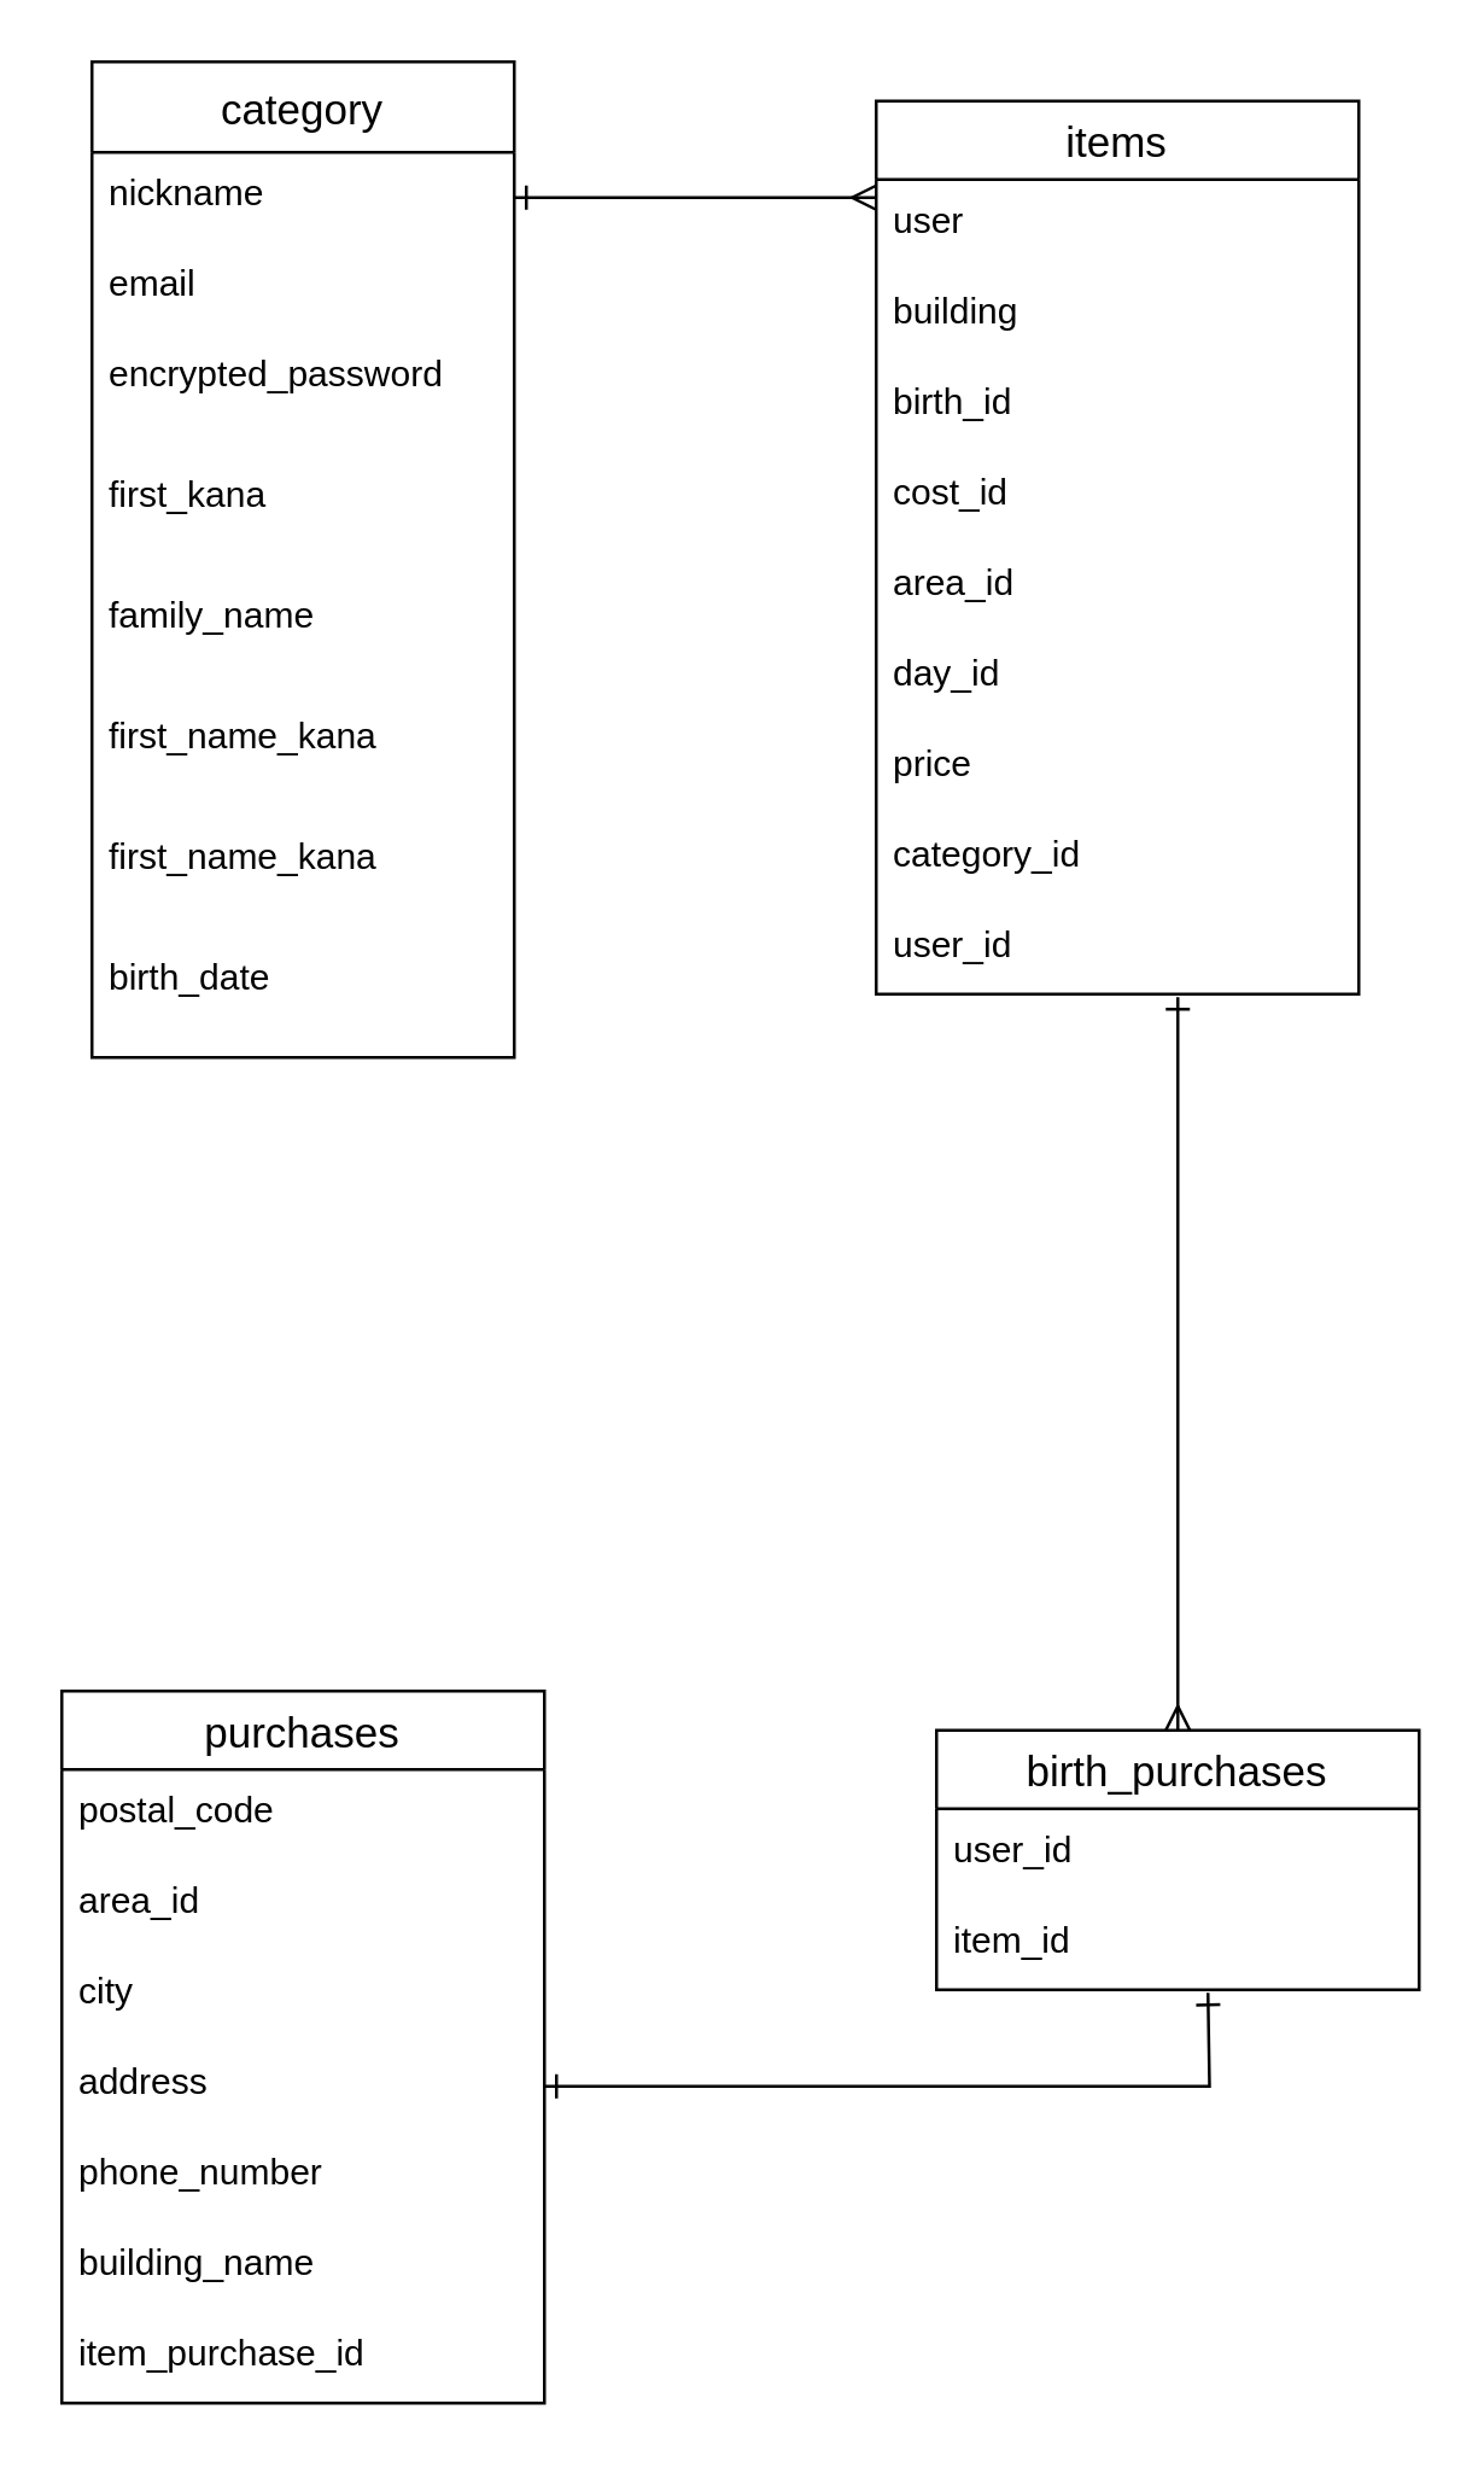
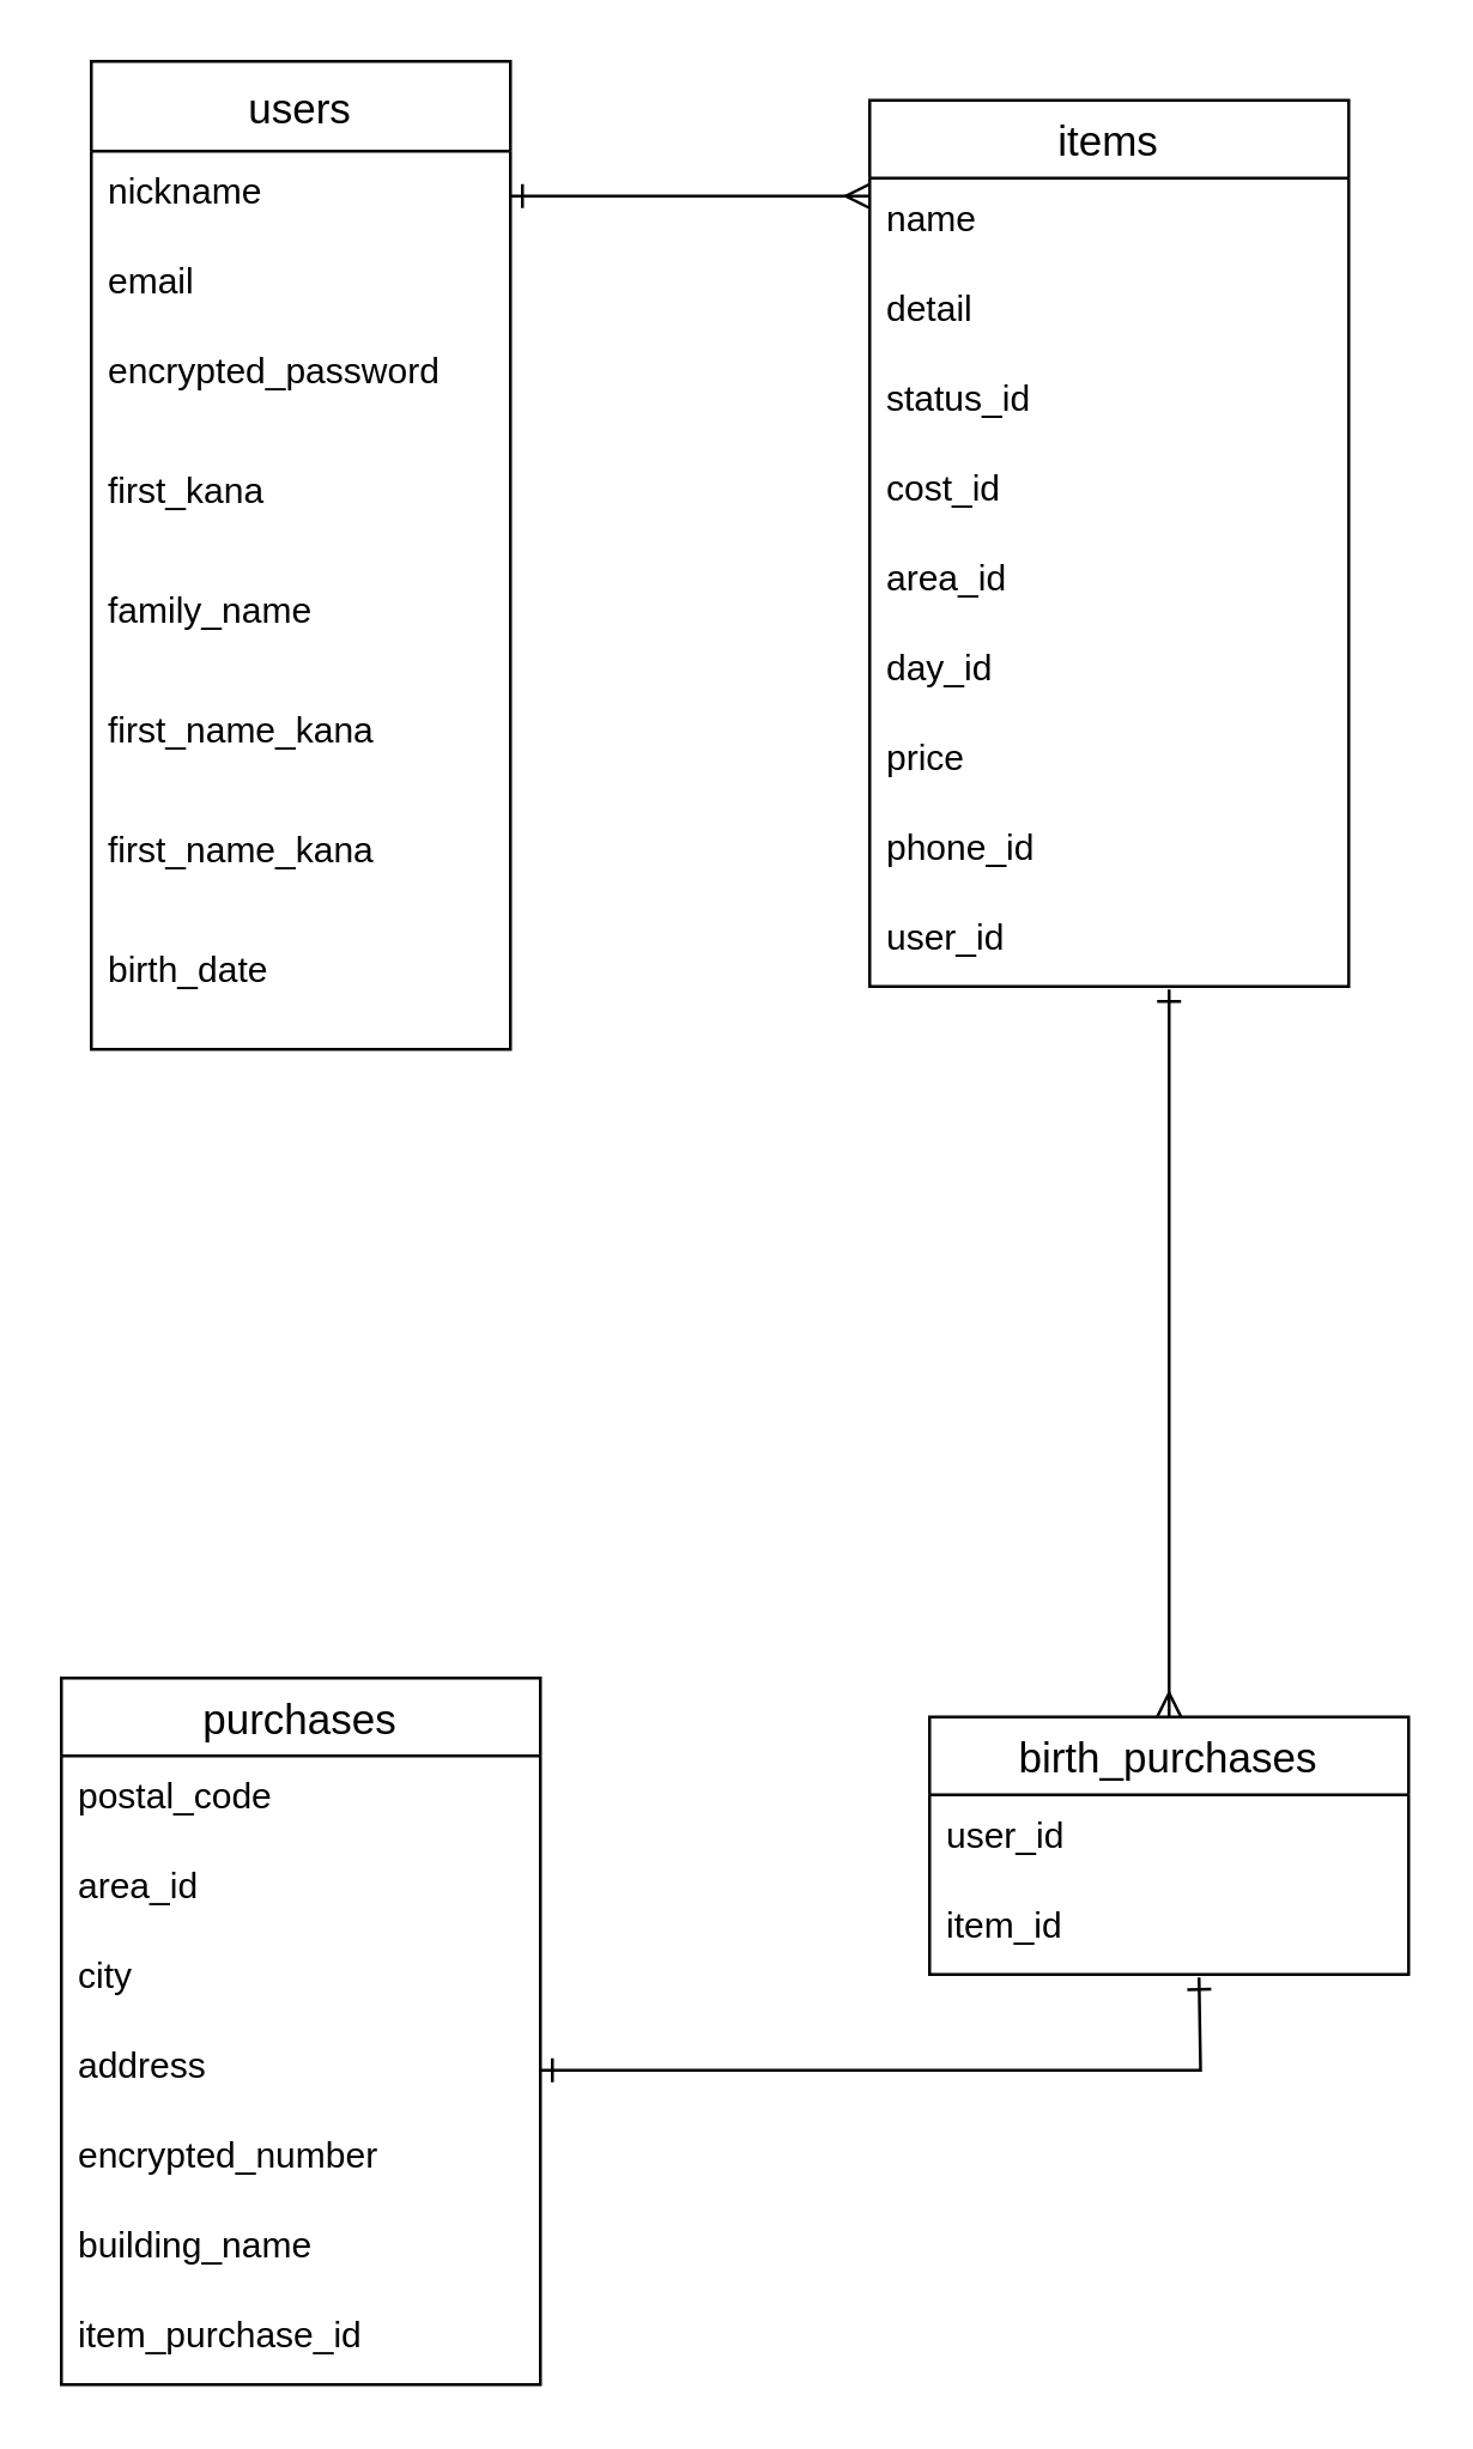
  <mxCell id="0" />
  <mxCell id="1" parent="0" />
  <mxCell id="2" style="rounded=0;orthogonalLoop=1;jettySize=auto;html=1;exitX=1;exitY=0.5;exitDx=0;exitDy=0;startArrow=ERone;startFill=0;endArrow=ERmany;endFill=0;" parent="1" source="4" edge="1"><mxGeometry relative="1" as="geometry"><mxPoint x="290" y="65" as="targetPoint" /></mxGeometry></mxCell>
- <mxCell id="3" value="category" style="swimlane;fontStyle=0;childLayout=stackLayout;horizontal=1;startSize=30;horizontalStack=0;resizeParent=1;resizeParentMax=0;resizeLast=0;collapsible=1;marginBottom=0;align=center;fontSize=14;" parent="1" vertex="1"><mxGeometry x="30" y="20" width="140" height="330" as="geometry"><mxRectangle x="100" y="40" width="50" height="26" as="alternateBounds" /></mxGeometry></mxCell>
+ <mxCell id="3" value="users" style="swimlane;fontStyle=0;childLayout=stackLayout;horizontal=1;startSize=30;horizontalStack=0;resizeParent=1;resizeParentMax=0;resizeLast=0;collapsible=1;marginBottom=0;align=center;fontSize=14;" parent="1" vertex="1"><mxGeometry x="30" y="20" width="140" height="330" as="geometry"><mxRectangle x="100" y="40" width="50" height="26" as="alternateBounds" /></mxGeometry></mxCell>
  <mxCell id="4" value="nickname" style="text;strokeColor=none;fillColor=none;spacingLeft=4;spacingRight=4;overflow=hidden;rotatable=0;points=[[0,0.5],[1,0.5]];portConstraint=eastwest;fontSize=12;" parent="3" vertex="1"><mxGeometry y="30" width="140" height="30" as="geometry" /></mxCell>
  <mxCell id="5" value="email" style="text;strokeColor=none;fillColor=none;spacingLeft=4;spacingRight=4;overflow=hidden;rotatable=0;points=[[0,0.5],[1,0.5]];portConstraint=eastwest;fontSize=12;" parent="3" vertex="1"><mxGeometry y="60" width="140" height="30" as="geometry" /></mxCell>
  <mxCell id="6" value="encrypted_password" style="text;strokeColor=none;fillColor=none;spacingLeft=4;spacingRight=4;overflow=hidden;rotatable=0;points=[[0,0.5],[1,0.5]];portConstraint=eastwest;fontSize=12;" parent="3" vertex="1"><mxGeometry y="90" width="140" height="40" as="geometry" /></mxCell>
  <mxCell id="7" value="first_kana" style="text;strokeColor=none;fillColor=none;spacingLeft=4;spacingRight=4;overflow=hidden;rotatable=0;points=[[0,0.5],[1,0.5]];portConstraint=eastwest;fontSize=12;" parent="3" vertex="1"><mxGeometry y="130" width="140" height="40" as="geometry" /></mxCell>
  <mxCell id="8" value="family_name" style="text;strokeColor=none;fillColor=none;spacingLeft=4;spacingRight=4;overflow=hidden;rotatable=0;points=[[0,0.5],[1,0.5]];portConstraint=eastwest;fontSize=12;" parent="3" vertex="1"><mxGeometry y="170" width="140" height="40" as="geometry" /></mxCell>
  <mxCell id="9" value="first_name_kana" style="text;strokeColor=none;fillColor=none;spacingLeft=4;spacingRight=4;overflow=hidden;rotatable=0;points=[[0,0.5],[1,0.5]];portConstraint=eastwest;fontSize=12;" parent="3" vertex="1"><mxGeometry y="210" width="140" height="40" as="geometry" /></mxCell>
  <mxCell id="10" value="first_name_kana" style="text;strokeColor=none;fillColor=none;spacingLeft=4;spacingRight=4;overflow=hidden;rotatable=0;points=[[0,0.5],[1,0.5]];portConstraint=eastwest;fontSize=12;" parent="3" vertex="1"><mxGeometry y="250" width="140" height="40" as="geometry" /></mxCell>
  <mxCell id="11" value="birth_date" style="text;strokeColor=none;fillColor=none;spacingLeft=4;spacingRight=4;overflow=hidden;rotatable=0;points=[[0,0.5],[1,0.5]];portConstraint=eastwest;fontSize=12;" parent="3" vertex="1"><mxGeometry y="290" width="140" height="40" as="geometry" /></mxCell>
  <mxCell id="12" value="purchases" style="swimlane;fontStyle=0;childLayout=stackLayout;horizontal=1;startSize=26;horizontalStack=0;resizeParent=1;resizeParentMax=0;resizeLast=0;collapsible=1;marginBottom=0;align=center;fontSize=14;" parent="1" vertex="1"><mxGeometry x="20" y="560" width="160" height="236" as="geometry" /></mxCell>
  <mxCell id="13" value="postal_code" style="text;strokeColor=none;fillColor=none;spacingLeft=4;spacingRight=4;overflow=hidden;rotatable=0;points=[[0,0.5],[1,0.5]];portConstraint=eastwest;fontSize=12;" parent="12" vertex="1"><mxGeometry y="26" width="160" height="30" as="geometry" /></mxCell>
  <mxCell id="14" value="area_id" style="text;strokeColor=none;fillColor=none;spacingLeft=4;spacingRight=4;overflow=hidden;rotatable=0;points=[[0,0.5],[1,0.5]];portConstraint=eastwest;fontSize=12;" parent="12" vertex="1"><mxGeometry y="56" width="160" height="30" as="geometry" /></mxCell>
  <mxCell id="15" value="city" style="text;strokeColor=none;fillColor=none;spacingLeft=4;spacingRight=4;overflow=hidden;rotatable=0;points=[[0,0.5],[1,0.5]];portConstraint=eastwest;fontSize=12;" parent="12" vertex="1"><mxGeometry y="86" width="160" height="30" as="geometry" /></mxCell>
  <mxCell id="16" value="address" style="text;strokeColor=none;fillColor=none;spacingLeft=4;spacingRight=4;overflow=hidden;rotatable=0;points=[[0,0.5],[1,0.5]];portConstraint=eastwest;fontSize=12;" parent="12" vertex="1"><mxGeometry y="116" width="160" height="30" as="geometry" /></mxCell>
- <mxCell id="17" value="phone_number" style="text;strokeColor=none;fillColor=none;spacingLeft=4;spacingRight=4;overflow=hidden;rotatable=0;points=[[0,0.5],[1,0.5]];portConstraint=eastwest;fontSize=12;" parent="12" vertex="1"><mxGeometry y="146" width="160" height="30" as="geometry" /></mxCell>
+ <mxCell id="17" value="encrypted_number" style="text;strokeColor=none;fillColor=none;spacingLeft=4;spacingRight=4;overflow=hidden;rotatable=0;points=[[0,0.5],[1,0.5]];portConstraint=eastwest;fontSize=12;" parent="12" vertex="1"><mxGeometry y="146" width="160" height="30" as="geometry" /></mxCell>
  <mxCell id="18" value="building_name" style="text;strokeColor=none;fillColor=none;spacingLeft=4;spacingRight=4;overflow=hidden;rotatable=0;points=[[0,0.5],[1,0.5]];portConstraint=eastwest;fontSize=12;" parent="12" vertex="1"><mxGeometry y="176" width="160" height="30" as="geometry" /></mxCell>
  <mxCell id="19" value="item_purchase_id" style="text;strokeColor=none;fillColor=none;spacingLeft=4;spacingRight=4;overflow=hidden;rotatable=0;points=[[0,0.5],[1,0.5]];portConstraint=eastwest;fontSize=12;" parent="12" vertex="1"><mxGeometry y="206" width="160" height="30" as="geometry" /></mxCell>
  <mxCell id="20" style="edgeStyle=orthogonalEdgeStyle;rounded=0;orthogonalLoop=1;jettySize=auto;html=1;exitX=0.5;exitY=0;exitDx=0;exitDy=0;startArrow=ERmany;startFill=0;endArrow=ERone;endFill=0;" parent="1" source="21" edge="1"><mxGeometry relative="1" as="geometry"><mxPoint x="390" y="330" as="targetPoint" /></mxGeometry></mxCell>
  <mxCell id="21" value="birth_purchases" style="swimlane;fontStyle=0;childLayout=stackLayout;horizontal=1;startSize=26;horizontalStack=0;resizeParent=1;resizeParentMax=0;resizeLast=0;collapsible=1;marginBottom=0;align=center;fontSize=14;" parent="1" vertex="1"><mxGeometry x="310" y="573" width="160" height="86" as="geometry" /></mxCell>
  <mxCell id="22" value="user_id" style="text;strokeColor=none;fillColor=none;spacingLeft=4;spacingRight=4;overflow=hidden;rotatable=0;points=[[0,0.5],[1,0.5]];portConstraint=eastwest;fontSize=12;" parent="21" vertex="1"><mxGeometry y="26" width="160" height="30" as="geometry" /></mxCell>
  <mxCell id="23" value="item_id" style="text;strokeColor=none;fillColor=none;spacingLeft=4;spacingRight=4;overflow=hidden;rotatable=0;points=[[0,0.5],[1,0.5]];portConstraint=eastwest;fontSize=12;" parent="21" vertex="1"><mxGeometry y="56" width="160" height="30" as="geometry" /></mxCell>
  <mxCell id="24" value="items" style="swimlane;fontStyle=0;childLayout=stackLayout;horizontal=1;startSize=26;horizontalStack=0;resizeParent=1;resizeParentMax=0;resizeLast=0;collapsible=1;marginBottom=0;align=center;fontSize=14;" parent="1" vertex="1"><mxGeometry x="290" y="33" width="160" height="296" as="geometry" /></mxCell>
- <mxCell id="25" value="user" style="text;strokeColor=none;fillColor=none;spacingLeft=4;spacingRight=4;overflow=hidden;rotatable=0;points=[[0,0.5],[1,0.5]];portConstraint=eastwest;fontSize=12;" parent="24" vertex="1"><mxGeometry y="26" width="160" height="30" as="geometry" /></mxCell>
- <mxCell id="26" value="building" style="text;strokeColor=none;fillColor=none;spacingLeft=4;spacingRight=4;overflow=hidden;rotatable=0;points=[[0,0.5],[1,0.5]];portConstraint=eastwest;fontSize=12;" parent="24" vertex="1"><mxGeometry y="56" width="160" height="30" as="geometry" /></mxCell>
- <mxCell id="27" value="birth_id" style="text;strokeColor=none;fillColor=none;spacingLeft=4;spacingRight=4;overflow=hidden;rotatable=0;points=[[0,0.5],[1,0.5]];portConstraint=eastwest;fontSize=12;" parent="24" vertex="1"><mxGeometry y="86" width="160" height="30" as="geometry" /></mxCell>
+ <mxCell id="25" value="name" style="text;strokeColor=none;fillColor=none;spacingLeft=4;spacingRight=4;overflow=hidden;rotatable=0;points=[[0,0.5],[1,0.5]];portConstraint=eastwest;fontSize=12;" parent="24" vertex="1"><mxGeometry y="26" width="160" height="30" as="geometry" /></mxCell>
+ <mxCell id="26" value="detail" style="text;strokeColor=none;fillColor=none;spacingLeft=4;spacingRight=4;overflow=hidden;rotatable=0;points=[[0,0.5],[1,0.5]];portConstraint=eastwest;fontSize=12;" parent="24" vertex="1"><mxGeometry y="56" width="160" height="30" as="geometry" /></mxCell>
+ <mxCell id="27" value="status_id" style="text;strokeColor=none;fillColor=none;spacingLeft=4;spacingRight=4;overflow=hidden;rotatable=0;points=[[0,0.5],[1,0.5]];portConstraint=eastwest;fontSize=12;" parent="24" vertex="1"><mxGeometry y="86" width="160" height="30" as="geometry" /></mxCell>
  <mxCell id="28" value="cost_id" style="text;strokeColor=none;fillColor=none;spacingLeft=4;spacingRight=4;overflow=hidden;rotatable=0;points=[[0,0.5],[1,0.5]];portConstraint=eastwest;fontSize=12;" parent="24" vertex="1"><mxGeometry y="116" width="160" height="30" as="geometry" /></mxCell>
  <mxCell id="29" value="area_id" style="text;strokeColor=none;fillColor=none;spacingLeft=4;spacingRight=4;overflow=hidden;rotatable=0;points=[[0,0.5],[1,0.5]];portConstraint=eastwest;fontSize=12;" parent="24" vertex="1"><mxGeometry y="146" width="160" height="30" as="geometry" /></mxCell>
  <mxCell id="30" value="day_id" style="text;strokeColor=none;fillColor=none;spacingLeft=4;spacingRight=4;overflow=hidden;rotatable=0;points=[[0,0.5],[1,0.5]];portConstraint=eastwest;fontSize=12;" parent="24" vertex="1"><mxGeometry y="176" width="160" height="30" as="geometry" /></mxCell>
  <mxCell id="31" value="price" style="text;strokeColor=none;fillColor=none;spacingLeft=4;spacingRight=4;overflow=hidden;rotatable=0;points=[[0,0.5],[1,0.5]];portConstraint=eastwest;fontSize=12;" parent="24" vertex="1"><mxGeometry y="206" width="160" height="30" as="geometry" /></mxCell>
- <mxCell id="32" value="category_id" style="text;strokeColor=none;fillColor=none;spacingLeft=4;spacingRight=4;overflow=hidden;rotatable=0;points=[[0,0.5],[1,0.5]];portConstraint=eastwest;fontSize=12;" parent="24" vertex="1"><mxGeometry y="236" width="160" height="30" as="geometry" /></mxCell>
+ <mxCell id="32" value="phone_id" style="text;strokeColor=none;fillColor=none;spacingLeft=4;spacingRight=4;overflow=hidden;rotatable=0;points=[[0,0.5],[1,0.5]];portConstraint=eastwest;fontSize=12;" parent="24" vertex="1"><mxGeometry y="236" width="160" height="30" as="geometry" /></mxCell>
  <mxCell id="33" value="user_id" style="text;strokeColor=none;fillColor=none;spacingLeft=4;spacingRight=4;overflow=hidden;rotatable=0;points=[[0,0.5],[1,0.5]];portConstraint=eastwest;fontSize=12;" parent="24" vertex="1"><mxGeometry y="266" width="160" height="30" as="geometry" /></mxCell>
  <mxCell id="34" style="edgeStyle=orthogonalEdgeStyle;rounded=0;orthogonalLoop=1;jettySize=auto;html=1;exitX=1;exitY=0.5;exitDx=0;exitDy=0;startArrow=ERone;startFill=0;endArrow=ERone;endFill=0;" parent="1" source="16" edge="1"><mxGeometry relative="1" as="geometry"><mxPoint x="400" y="660" as="targetPoint" /></mxGeometry></mxCell>
